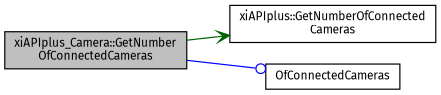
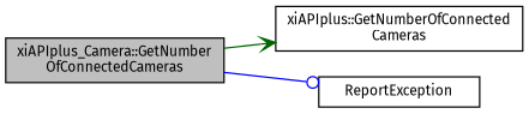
  digraph {
    fontname="Fira Sans"
    rankdir=LR
    node [color=black fillcolor=white fontname="Fira Sans" fontsize=10 shape=record style=filled]
    edge [fontname="Fira Sans" fontsize=10 labelfontname=Helvetica labelfontsize=10 style=solid]
    n1 [fillcolor=grey75 fontcolor=black height=0.2 label="xiAPIplus_Camera::GetNumber\lOfConnectedCameras" width=0.4]
    n2 [height=0.2 label="xiAPIplus::GetNumberOfConnected\lCameras" width=0.4]
-   n3 [height=0.2 label=OfConnectedCameras width=0.4]
+   n3 [height=0.2 label=ReportException width=0.4]
    n1 -> n2 [arrowhead=vee color=darkgreen]
    n1 -> n3 [arrowhead=odot color=blue]
  }
